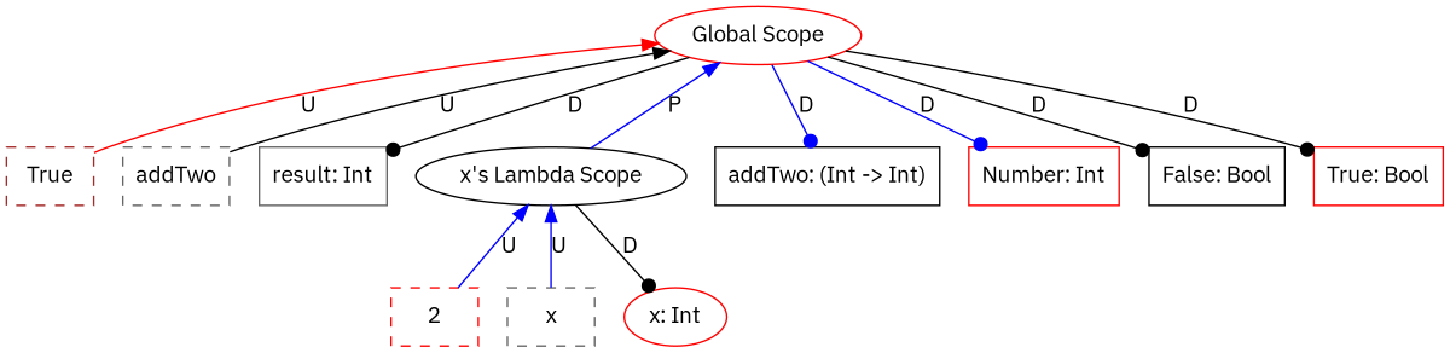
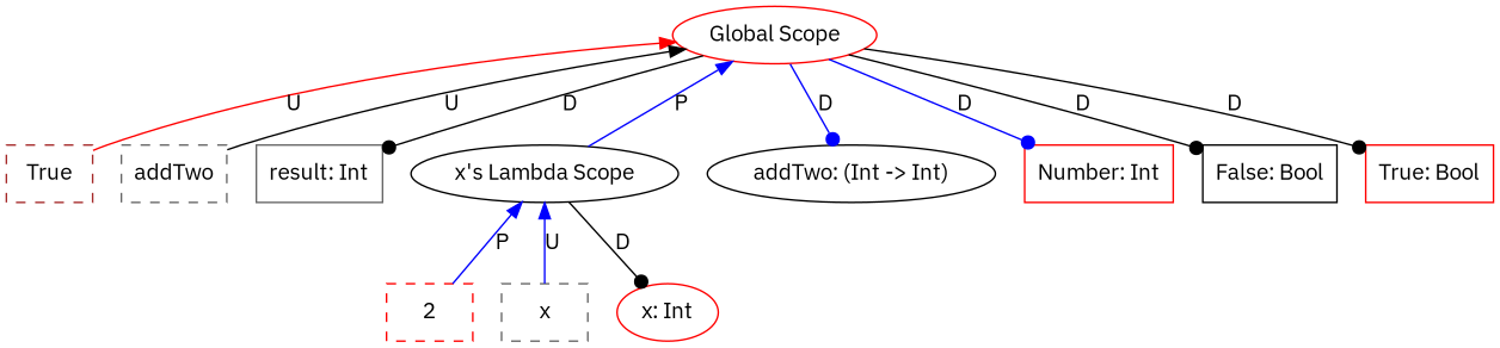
  graph {
    fontname="IBM Plex Sans"
    node [color=red fontname="IBM Plex Sans" shape=box]
    edge [color=blue dir=forward fontname="IBM Plex Sans" arrowhead=dot]
    n1 [color=brown label=True style=dashed]
    n2 [color=gray40 label=addTwo style=dashed]
    n3 [color=gray40 label="result: Int"]
    n4 [label=2 style=dashed]
    n5 [color=gray40 label=x style=dashed]
    n6 [label="x: Int" shape=ellipse]
    n7 [color=black label="x's Lambda Scope" shape=ellipse]
-   n8 [color=black label="addTwo: (Int -> Int)"]
+   n8 [color=black label="addTwo: (Int -> Int)" shape=ellipse]
    n9 [label="Number: Int"]
    n10 [color=black label="False: Bool"]
    n11 [label="True: Bool"]
    n12 [label="Global Scope" shape=ellipse]
-   n7 -- n4 [dir=back label=U arrowhead=""]
+   n7 -- n4 [dir=back label=P arrowhead=""]
    n7 -- n5 [dir=back label=U arrowhead=""]
    n7 -- n6 [color=black label=D]
    n12 -- n1 [color=red dir=back label=U arrowhead=""]
    n12 -- n2 [color=black dir=back label=U arrowhead=""]
    n12 -- n3 [color=black label=D]
    n12 -- n7 [dir=back label=P arrowhead=""]
    n12 -- n8 [label=D]
    n12 -- n9 [label=D]
    n12 -- n10 [color=black label=D]
    n12 -- n11 [color=black label=D]
  }
